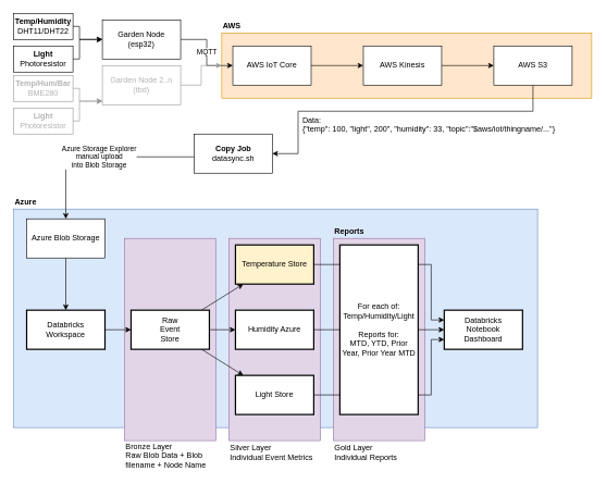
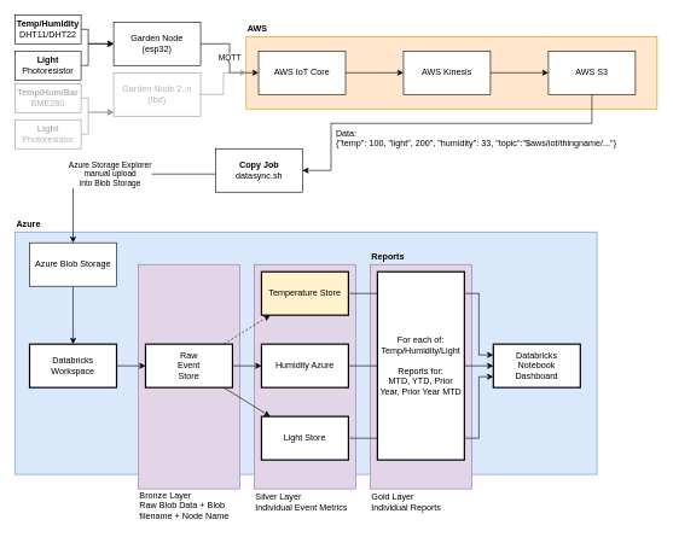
  <mxCell id="0" />
  <mxCell id="1" parent="0" />
  <mxCell id="2" value="" style="rounded=0;whiteSpace=wrap;html=1;fillColor=#dae8fc;strokeColor=#6c8ebf;" parent="1" vertex="1"><mxGeometry x="20" y="320" width="803" height="335" as="geometry" /></mxCell>
  <mxCell id="3" value="" style="rounded=0;whiteSpace=wrap;html=1;fillColor=#e1d5e7;strokeColor=#9673a6;" parent="1" vertex="1"><mxGeometry x="510" y="365" width="140" height="310" as="geometry" /></mxCell>
  <mxCell id="4" value="" style="rounded=0;whiteSpace=wrap;html=1;fillColor=#e1d5e7;strokeColor=#9673a6;" parent="1" vertex="1"><mxGeometry x="350" y="365" width="140" height="310" as="geometry" /></mxCell>
  <mxCell id="5" value="" style="rounded=0;whiteSpace=wrap;html=1;fillColor=#e1d5e7;strokeColor=#9673a6;" parent="1" vertex="1"><mxGeometry x="190" y="365" width="140" height="310" as="geometry" /></mxCell>
  <mxCell id="6" value="" style="rounded=0;whiteSpace=wrap;html=1;fillColor=#ffe6cc;strokeColor=#d79b00;" parent="1" vertex="1"><mxGeometry x="339" y="50" width="567" height="100" as="geometry" /></mxCell>
  <mxCell id="7" value="" style="edgeStyle=orthogonalEdgeStyle;rounded=0;orthogonalLoop=1;jettySize=auto;html=1;" parent="1" source="8" target="12" edge="1"><mxGeometry relative="1" as="geometry" /></mxCell>
  <mxCell id="8" value="AWS IoT Core" style="rounded=0;whiteSpace=wrap;html=1;" parent="1" vertex="1"><mxGeometry x="356" y="70" width="120" height="60" as="geometry" /></mxCell>
  <mxCell id="9" value="MQTT" style="edgeStyle=orthogonalEdgeStyle;rounded=0;orthogonalLoop=1;jettySize=auto;html=1;" parent="1" source="10" target="8" edge="1"><mxGeometry relative="1" as="geometry" /></mxCell>
  <mxCell id="10" value="Garden Node&lt;br&gt;(esp32)" style="rounded=0;whiteSpace=wrap;html=1;" parent="1" vertex="1"><mxGeometry x="156" y="30" width="120" height="60" as="geometry" /></mxCell>
  <mxCell id="11" value="" style="edgeStyle=orthogonalEdgeStyle;rounded=0;orthogonalLoop=1;jettySize=auto;html=1;" parent="1" source="12" target="14" edge="1"><mxGeometry relative="1" as="geometry" /></mxCell>
  <mxCell id="12" value="AWS Kinesis" style="rounded=0;whiteSpace=wrap;html=1;" parent="1" vertex="1"><mxGeometry x="556" y="70" width="120" height="60" as="geometry" /></mxCell>
  <mxCell id="13" value="" style="edgeStyle=orthogonalEdgeStyle;rounded=0;orthogonalLoop=1;jettySize=auto;html=1;entryX=1;entryY=0.5;entryDx=0;entryDy=0;" parent="1" source="14" target="16" edge="1"><mxGeometry relative="1" as="geometry"><Array as="points"><mxPoint x="816" y="170" /><mxPoint x="456" y="170" /></Array></mxGeometry></mxCell>
  <mxCell id="14" value="AWS S3" style="rounded=0;whiteSpace=wrap;html=1;" parent="1" vertex="1"><mxGeometry x="756" y="70" width="120" height="60" as="geometry" /></mxCell>
  <mxCell id="15" value="Azure Storage Explorer&lt;br&gt;manual upload&lt;br&gt;into Blob Storage" style="edgeStyle=orthogonalEdgeStyle;rounded=0;orthogonalLoop=1;jettySize=auto;html=1;entryX=0.5;entryY=0;entryDx=0;entryDy=0;" parent="1" source="16" target="18" edge="1"><mxGeometry relative="1" as="geometry"><mxPoint x="100" y="220" as="sourcePoint" /><mxPoint x="100" y="300" as="targetPoint" /><Array as="points"><mxPoint x="100" y="240" /></Array></mxGeometry></mxCell>
  <mxCell id="16" value="&lt;b&gt;Copy Job&lt;/b&gt;&lt;br&gt;datasync.sh" style="rounded=0;whiteSpace=wrap;html=1;" parent="1" vertex="1"><mxGeometry x="296.5" y="205" width="120" height="60" as="geometry" /></mxCell>
  <mxCell id="17" value="" style="edgeStyle=orthogonalEdgeStyle;rounded=0;orthogonalLoop=1;jettySize=auto;html=1;" parent="1" source="18" target="20" edge="1"><mxGeometry relative="1" as="geometry" /></mxCell>
  <mxCell id="18" value="Azure Blob Storage" style="rounded=0;whiteSpace=wrap;html=1;fontStyle=0" parent="1" vertex="1"><mxGeometry x="40" y="335" width="120" height="60" as="geometry" /></mxCell>
  <mxCell id="19" value="" style="edgeStyle=orthogonalEdgeStyle;rounded=0;orthogonalLoop=1;jettySize=auto;html=1;" parent="1" source="20" target="24" edge="1"><mxGeometry relative="1" as="geometry" /></mxCell>
  <mxCell id="20" value="Databricks&lt;br&gt;Workspace" style="rounded=0;whiteSpace=wrap;html=1;strokeWidth=2;" parent="1" vertex="1"><mxGeometry x="40" y="475" width="120" height="60" as="geometry" /></mxCell>
- <mxCell id="21" value="" style="rounded=0;orthogonalLoop=1;jettySize=auto;html=1;" parent="1" source="24" target="27" edge="1"><mxGeometry relative="1" as="geometry" /></mxCell>
+ <mxCell id="21" value="" style="rounded=0;orthogonalLoop=1;jettySize=auto;html=1;dashed=1;" parent="1" source="24" target="27" edge="1"><mxGeometry relative="1" as="geometry" /></mxCell>
  <mxCell id="22" value="" style="edgeStyle=none;rounded=0;orthogonalLoop=1;jettySize=auto;html=1;" parent="1" source="24" target="26" edge="1"><mxGeometry relative="1" as="geometry" /></mxCell>
  <mxCell id="23" value="" style="edgeStyle=none;rounded=0;orthogonalLoop=1;jettySize=auto;html=1;" parent="1" source="24" target="25" edge="1"><mxGeometry relative="1" as="geometry" /></mxCell>
  <mxCell id="24" value="Raw&lt;br&gt;Event&lt;br&gt;Store" style="rounded=0;whiteSpace=wrap;html=1;strokeWidth=2;" parent="1" vertex="1"><mxGeometry x="200" y="475" width="120" height="60" as="geometry" /></mxCell>
  <mxCell id="25" value="Light Store" style="rounded=0;whiteSpace=wrap;html=1;strokeWidth=2;" parent="1" vertex="1"><mxGeometry x="360" y="575" width="120" height="60" as="geometry" /></mxCell>
  <mxCell id="26" value="Humidity Azure" style="rounded=0;whiteSpace=wrap;html=1;strokeWidth=2;" parent="1" vertex="1"><mxGeometry x="360" y="475" width="120" height="60" as="geometry" /></mxCell>
  <mxCell id="27" value="Temperature Store" style="rounded=0;whiteSpace=wrap;html=1;strokeWidth=2;fillColor=#fff2cc;" parent="1" vertex="1"><mxGeometry x="360" y="375" width="120" height="60" as="geometry" /></mxCell>
  <mxCell id="28" value="Databricks &lt;br&gt;Notebook &lt;br&gt;Dashboard" style="rounded=0;whiteSpace=wrap;html=1;strokeWidth=2;" parent="1" vertex="1"><mxGeometry x="680" y="475" width="120" height="60" as="geometry" /></mxCell>
  <mxCell id="29" value="" style="edgeStyle=orthogonalEdgeStyle;curved=1;rounded=0;jumpStyle=arc;orthogonalLoop=1;jettySize=auto;html=1;" parent="1" edge="1"><mxGeometry relative="1" as="geometry"><mxPoint x="900" y="475" as="targetPoint" /></mxGeometry></mxCell>
  <mxCell id="30" value="" style="edgeStyle=orthogonalEdgeStyle;rounded=0;orthogonalLoop=1;jettySize=auto;html=1;entryX=0;entryY=0.5;entryDx=0;entryDy=0;exitX=1;exitY=0.5;exitDx=0;exitDy=0;jumpStyle=arc;" parent="1" source="26" target="28" edge="1"><mxGeometry relative="1" as="geometry"><mxPoint x="490" y="415" as="sourcePoint" /><mxPoint x="680" y="430" as="targetPoint" /><Array as="points"><mxPoint x="540" y="505" /><mxPoint x="540" y="505" /></Array></mxGeometry></mxCell>
  <mxCell id="31" value="" style="edgeStyle=orthogonalEdgeStyle;rounded=0;orthogonalLoop=1;jettySize=auto;html=1;exitX=1;exitY=0.5;exitDx=0;exitDy=0;entryX=0;entryY=0.75;entryDx=0;entryDy=0;" parent="1" source="25" target="28" edge="1"><mxGeometry relative="1" as="geometry"><mxPoint x="490" y="515" as="sourcePoint" /><mxPoint x="600" y="619.667" as="targetPoint" /><Array as="points"><mxPoint x="660" y="605" /><mxPoint x="660" y="520" /></Array></mxGeometry></mxCell>
  <mxCell id="32" value="" style="edgeStyle=orthogonalEdgeStyle;rounded=0;orthogonalLoop=1;jettySize=auto;html=1;entryX=0;entryY=0.25;entryDx=0;entryDy=0;jumpStyle=arc;" parent="1" source="27" target="28" edge="1"><mxGeometry relative="1" as="geometry"><mxPoint x="600" y="419.667" as="targetPoint" /><Array as="points"><mxPoint x="660" y="405" /><mxPoint x="660" y="490" /></Array></mxGeometry></mxCell>
  <mxCell id="33" value="Bronze Layer&lt;br&gt;Raw Blob Data + Blob filename + Node Name" style="text;html=1;strokeColor=none;fillColor=none;align=left;verticalAlign=middle;whiteSpace=wrap;rounded=0;" parent="1" vertex="1"><mxGeometry x="190" y="675" width="133" height="45" as="geometry" /></mxCell>
  <mxCell id="34" value="Silver Layer&lt;br&gt;Individual Event Metrics" style="text;html=1;strokeColor=none;fillColor=none;align=left;verticalAlign=middle;whiteSpace=wrap;rounded=0;" parent="1" vertex="1"><mxGeometry x="350" y="675" width="133" height="35" as="geometry" /></mxCell>
  <mxCell id="35" value="For each of: Temp/Humidity/Light&lt;br&gt;&lt;br&gt;Reports for:&lt;br&gt;MTD, YTD, Prior Year, Prior Year MTD" style="rounded=0;whiteSpace=wrap;html=1;strokeWidth=2;" parent="1" vertex="1"><mxGeometry x="520" y="375" width="120" height="260" as="geometry" /></mxCell>
  <mxCell id="36" value="Gold Layer&lt;br&gt;Individual Reports" style="text;html=1;strokeColor=none;fillColor=none;align=left;verticalAlign=middle;whiteSpace=wrap;rounded=0;" parent="1" vertex="1"><mxGeometry x="510" y="675" width="153" height="35" as="geometry" /></mxCell>
  <mxCell id="37" value="Reports" style="text;html=1;strokeColor=none;fillColor=none;align=left;verticalAlign=middle;whiteSpace=wrap;rounded=0;fontStyle=1" parent="1" vertex="1"><mxGeometry x="510" y="345" width="90" height="20" as="geometry" /></mxCell>
  <mxCell id="38" value="Azure" style="text;html=1;strokeColor=none;fillColor=none;align=left;verticalAlign=middle;whiteSpace=wrap;rounded=0;fontStyle=1" parent="1" vertex="1"><mxGeometry x="20" y="300" width="90" height="20" as="geometry" /></mxCell>
  <mxCell id="39" value="AWS" style="text;html=1;strokeColor=none;fillColor=none;align=left;verticalAlign=middle;whiteSpace=wrap;rounded=0;fontStyle=1" parent="1" vertex="1"><mxGeometry x="339" y="30" width="90" height="20" as="geometry" /></mxCell>
  <mxCell id="40" value="" style="edgeStyle=orthogonalEdgeStyle;rounded=0;jumpStyle=arc;orthogonalLoop=1;jettySize=auto;html=1;" parent="1" source="41" target="10" edge="1"><mxGeometry relative="1" as="geometry"><Array as="points"><mxPoint x="121" y="40" /><mxPoint x="121" y="60" /></Array></mxGeometry></mxCell>
  <mxCell id="41" value="&lt;b&gt;Temp/Humidity&lt;/b&gt;&lt;br&gt;DHT11/DHT22" style="rounded=0;whiteSpace=wrap;html=1;" parent="1" vertex="1"><mxGeometry x="20" y="20" width="91" height="40" as="geometry" /></mxCell>
  <mxCell id="42" value="" style="edgeStyle=orthogonalEdgeStyle;rounded=0;jumpStyle=arc;orthogonalLoop=1;jettySize=auto;html=1;" parent="1" source="43" target="10" edge="1"><mxGeometry relative="1" as="geometry"><Array as="points"><mxPoint x="121" y="90" /><mxPoint x="121" y="60" /></Array></mxGeometry></mxCell>
  <mxCell id="43" value="&lt;b&gt;Light&lt;/b&gt;&lt;br&gt;Photoresistor" style="rounded=0;whiteSpace=wrap;html=1;" parent="1" vertex="1"><mxGeometry x="20" y="70" width="91" height="40" as="geometry" /></mxCell>
  <mxCell id="44" value="Data:&lt;br&gt;{&quot;temp&quot;: 100, &quot;light&quot;, 200&quot;, &quot;humidity&quot;: 33, &quot;topic&quot;:&quot;$aws/iot/thingname/...&quot;}" style="text;html=1;strokeColor=none;fillColor=none;align=left;verticalAlign=top;whiteSpace=wrap;rounded=0;" parent="1" vertex="1"><mxGeometry x="461" y="170" width="420" height="40" as="geometry" /></mxCell>
  <mxCell id="45" value="" style="edgeStyle=orthogonalEdgeStyle;rounded=0;jumpStyle=arc;orthogonalLoop=1;jettySize=auto;html=1;strokeColor=#999999;fontColor=#B3B3B3;" parent="1" source="46" target="6" edge="1"><mxGeometry relative="1" as="geometry"><mxPoint x="356" y="155" as="targetPoint" /></mxGeometry></mxCell>
  <mxCell id="46" value="Garden Node 2..n&lt;br&gt;(tbd)" style="rounded=0;whiteSpace=wrap;html=1;strokeColor=#999999;fontColor=#B3B3B3;" parent="1" vertex="1"><mxGeometry x="156" y="100" width="120" height="60" as="geometry" /></mxCell>
  <mxCell id="47" value="" style="edgeStyle=orthogonalEdgeStyle;rounded=0;jumpStyle=arc;orthogonalLoop=1;jettySize=auto;html=1;strokeColor=#999999;fontColor=#B3B3B3;" parent="1" source="48" edge="1"><mxGeometry relative="1" as="geometry"><mxPoint x="156" y="154.588" as="targetPoint" /><Array as="points"><mxPoint x="121" y="135" /><mxPoint x="121" y="155" /></Array></mxGeometry></mxCell>
  <mxCell id="48" value="&lt;b&gt;Temp/Hum/Bar&lt;/b&gt;&lt;br&gt;BME280" style="rounded=0;whiteSpace=wrap;html=1;strokeColor=#999999;fontColor=#B3B3B3;" parent="1" vertex="1"><mxGeometry x="20" y="115" width="91" height="40" as="geometry" /></mxCell>
  <mxCell id="49" value="" style="edgeStyle=orthogonalEdgeStyle;rounded=0;jumpStyle=arc;orthogonalLoop=1;jettySize=auto;html=1;strokeColor=#999999;fontColor=#B3B3B3;" parent="1" source="50" edge="1"><mxGeometry relative="1" as="geometry"><mxPoint x="156" y="154.588" as="targetPoint" /><Array as="points"><mxPoint x="121" y="185" /><mxPoint x="121" y="155" /></Array></mxGeometry></mxCell>
  <mxCell id="50" value="&lt;b&gt;Light&lt;/b&gt;&lt;br&gt;Photoresistor" style="rounded=0;whiteSpace=wrap;html=1;strokeColor=#999999;fontColor=#B3B3B3;" parent="1" vertex="1"><mxGeometry x="20" y="165" width="91" height="40" as="geometry" /></mxCell>
